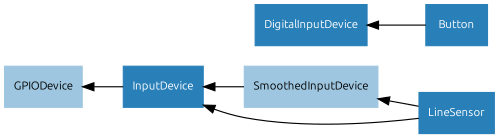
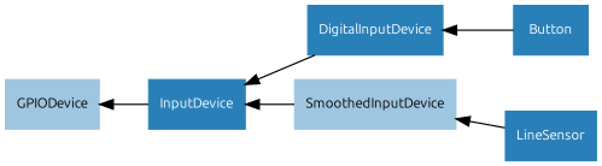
  digraph {
    fontname=Ubuntu
    rankdir=RL
    node [color="#2980b9" fontcolor="#ffffff" fontname=Ubuntu fontsize=10 shape=rect style=filled]
    edge [fontname=Ubuntu]
    SmoothedInputDevice [color="#9ec6e0" fontcolor="#000000"]
    InputDevice
    GPIODevice [color="#9ec6e0" fontcolor="#000000"]
    Button
    DigitalInputDevice
    LineSensor
    SmoothedInputDevice -> InputDevice
    InputDevice -> GPIODevice
    Button -> DigitalInputDevice
-   LineSensor -> InputDevice
+   DigitalInputDevice -> InputDevice
    LineSensor -> SmoothedInputDevice
  }
